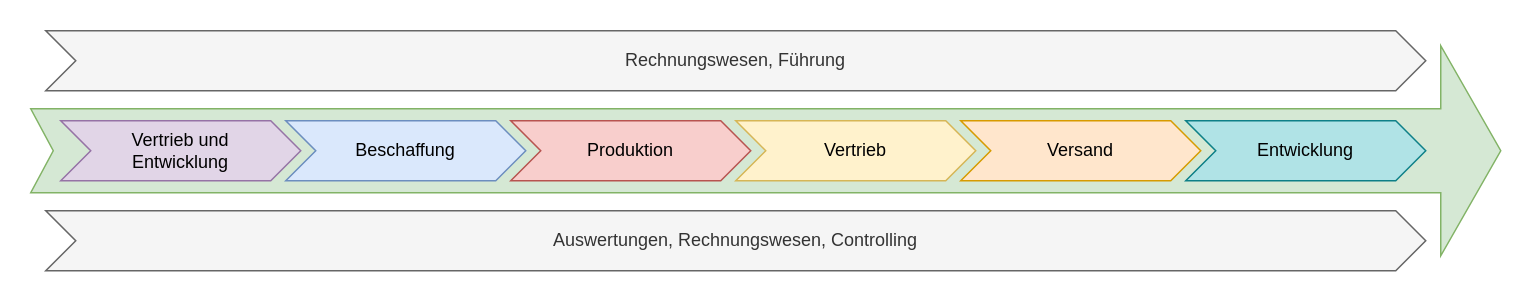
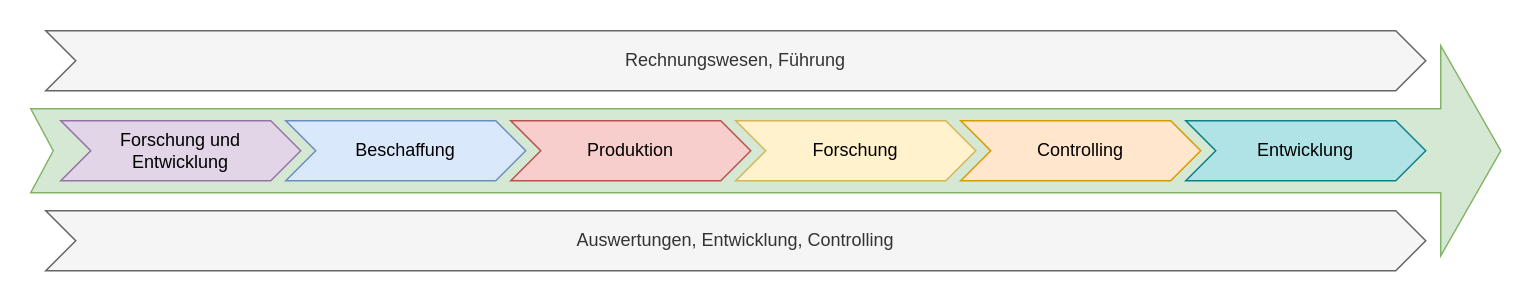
  <mxCell id="0" />
  <mxCell id="1" parent="0" />
  <mxCell id="2" value="" style="html=1;shadow=0;dashed=0;align=center;verticalAlign=middle;shape=mxgraph.arrows2.arrow;dy=0.6;dx=40;notch=15;fillColor=#d5e8d4;strokeColor=#82b366;" vertex="1" parent="1"><mxGeometry x="20" y="30" width="980" height="140" as="geometry" /></mxCell>
  <mxCell id="3" value="Beschaffung" style="shape=step;perimeter=stepPerimeter;whiteSpace=wrap;html=1;fixedSize=1;fillColor=#dae8fc;strokeColor=#6c8ebf;" parent="1" vertex="1"><mxGeometry x="190" y="80" width="160" height="40" as="geometry" /></mxCell>
- <mxCell id="4" value="Vertrieb und&lt;br&gt;Entwicklung" style="shape=step;perimeter=stepPerimeter;whiteSpace=wrap;html=1;fixedSize=1;fillColor=#e1d5e7;strokeColor=#9673a6;" parent="1" vertex="1"><mxGeometry x="40" y="80" width="160" height="40" as="geometry" /></mxCell>
+ <mxCell id="4" value="Forschung und&lt;br&gt;Entwicklung" style="shape=step;perimeter=stepPerimeter;whiteSpace=wrap;html=1;fixedSize=1;fillColor=#e1d5e7;strokeColor=#9673a6;" parent="1" vertex="1"><mxGeometry x="40" y="80" width="160" height="40" as="geometry" /></mxCell>
  <mxCell id="5" value="Produktion" style="shape=step;perimeter=stepPerimeter;whiteSpace=wrap;html=1;fixedSize=1;fillColor=#f8cecc;strokeColor=#b85450;" parent="1" vertex="1"><mxGeometry x="340" y="80" width="160" height="40" as="geometry" /></mxCell>
- <mxCell id="6" value="Vertrieb" style="shape=step;perimeter=stepPerimeter;whiteSpace=wrap;html=1;fixedSize=1;fillColor=#fff2cc;strokeColor=#d6b656;" parent="1" vertex="1"><mxGeometry x="490" y="80" width="160" height="40" as="geometry" /></mxCell>
- <mxCell id="7" value="Versand" style="shape=step;perimeter=stepPerimeter;whiteSpace=wrap;html=1;fixedSize=1;fillColor=#ffe6cc;strokeColor=#d79b00;" parent="1" vertex="1"><mxGeometry x="640" y="80" width="160" height="40" as="geometry" /></mxCell>
+ <mxCell id="6" value="Forschung" style="shape=step;perimeter=stepPerimeter;whiteSpace=wrap;html=1;fixedSize=1;fillColor=#fff2cc;strokeColor=#d6b656;" parent="1" vertex="1"><mxGeometry x="490" y="80" width="160" height="40" as="geometry" /></mxCell>
+ <mxCell id="7" value="Controlling" style="shape=step;perimeter=stepPerimeter;whiteSpace=wrap;html=1;fixedSize=1;fillColor=#ffe6cc;strokeColor=#d79b00;" parent="1" vertex="1"><mxGeometry x="640" y="80" width="160" height="40" as="geometry" /></mxCell>
  <mxCell id="8" value="Entwicklung" style="shape=step;perimeter=stepPerimeter;whiteSpace=wrap;html=1;fixedSize=1;fillColor=#b0e3e6;strokeColor=#0e8088;" parent="1" vertex="1"><mxGeometry x="790" y="80" width="160" height="40" as="geometry" /></mxCell>
- <mxCell id="9" value="Auswertungen, Rechnungswesen, Controlling" style="shape=step;perimeter=stepPerimeter;whiteSpace=wrap;html=1;fixedSize=1;fillColor=#f5f5f5;strokeColor=#666666;fontColor=#333333;" parent="1" vertex="1"><mxGeometry x="30" y="140" width="920" height="40" as="geometry" /></mxCell>
+ <mxCell id="9" value="Auswertungen, Entwicklung, Controlling" style="shape=step;perimeter=stepPerimeter;whiteSpace=wrap;html=1;fixedSize=1;fillColor=#f5f5f5;strokeColor=#666666;fontColor=#333333;" parent="1" vertex="1"><mxGeometry x="30" y="140" width="920" height="40" as="geometry" /></mxCell>
  <mxCell id="10" value="Rechnungswesen, Führung" style="shape=step;perimeter=stepPerimeter;whiteSpace=wrap;html=1;fixedSize=1;fillColor=#f5f5f5;strokeColor=#666666;fontColor=#333333;" parent="1" vertex="1"><mxGeometry x="30" y="20" width="920" height="40" as="geometry" /></mxCell>
